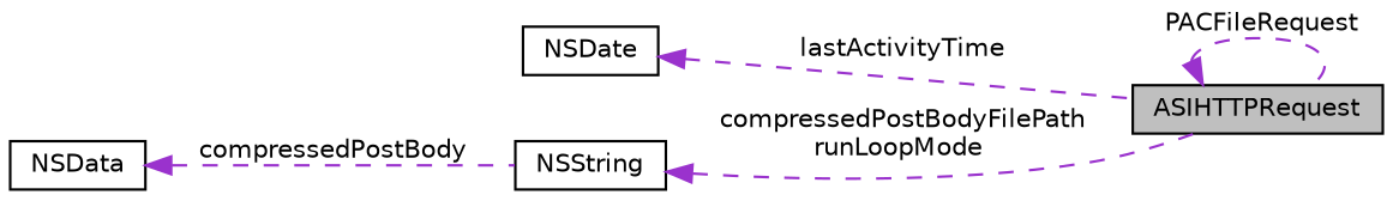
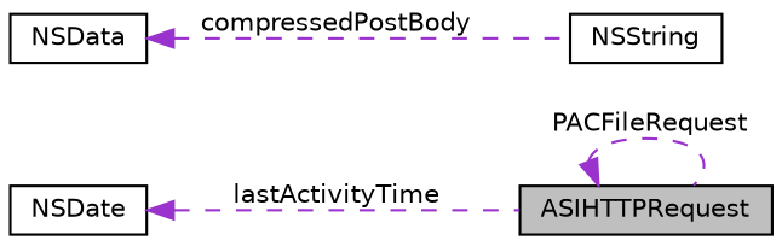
  digraph {
    rankdir=LR
    node [color=black fillcolor=white fontname=Helvetica fontsize=10 shape=record style=filled]
    edge [color=darkorchid3 dir=back fontname=Helvetica fontsize=10 labelfontname=Helvetica labelfontsize=10 style=dashed]
    n1 [fillcolor=grey75 fontcolor=black height=0.2 label=ASIHTTPRequest width=0.4]
    n2 [height=0.2 label=NSDate width=0.4]
    n3 [height=0.2 label=NSString width=0.4]
    n4 [height=0.2 label=NSData width=0.4]
    n1 -> n1 [label=" PACFileRequest"]
    n2 -> n1 [label=" lastActivityTime"]
-   n3 -> n1 [label=" compressedPostBodyFilePath\nrunLoopMode"]
    n4 -> n3 [label=" compressedPostBody"]
  }
